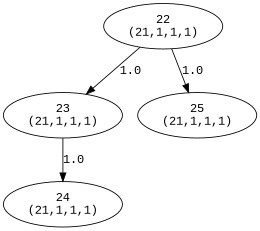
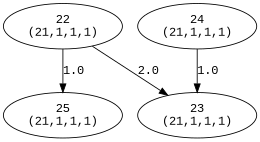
  digraph {
    fontname="Liberation Mono"
    node [fontname="Liberation Mono"]
    edge [fontname="Liberation Mono"]
    n1 [label="22\n(21,1,1,1)"]
    n2 [label="23\n(21,1,1,1)"]
    n3 [label="25\n(21,1,1,1)"]
    n4 [label="24\n(21,1,1,1)"]
-   n1 -> n2 [label=1.0]
+   n1 -> n2 [label=2.0]
    n1 -> n3 [label=1.0]
-   n2 -> n4 [label=1.0]
+   n4 -> n2 [label=1.0]
  }
